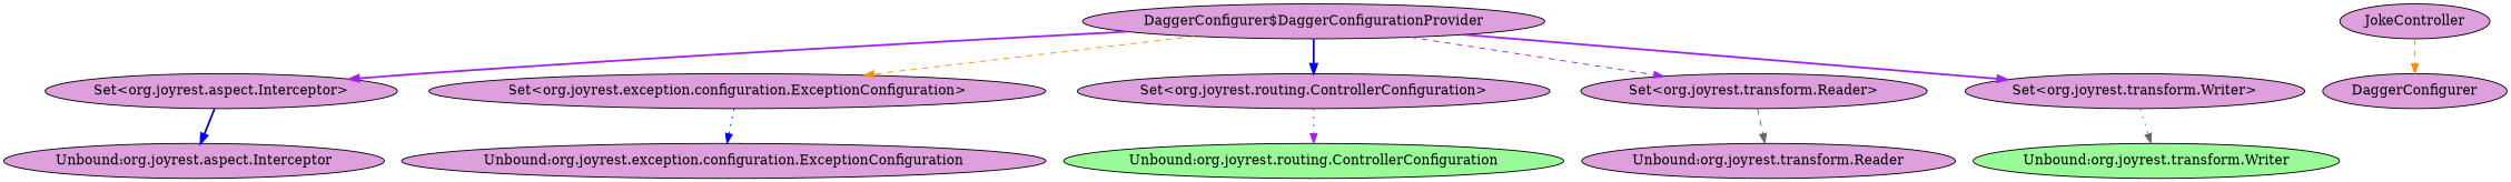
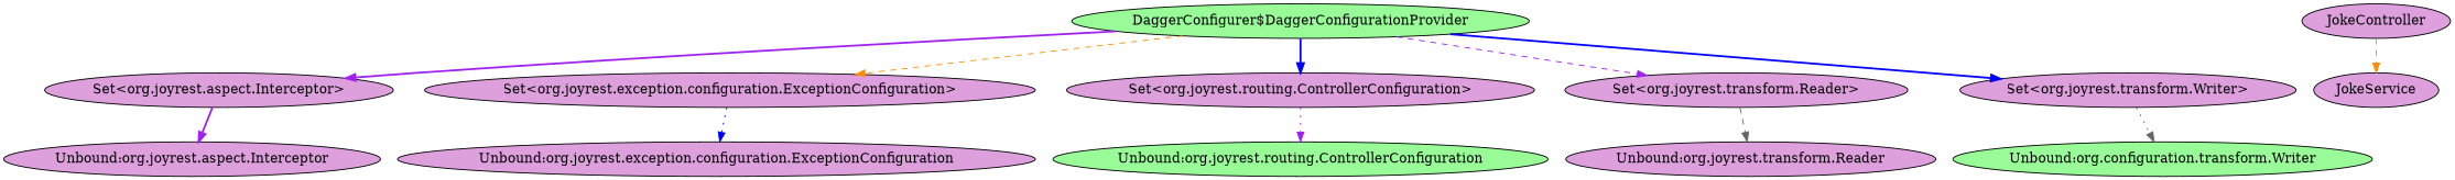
  digraph {
    concentrate=true
    node [fillcolor=plum style=filled]
    edge [color=purple style=bold]
-   n1 [label="DaggerConfigurer$DaggerConfigurationProvider"]
+   n1 [fillcolor=palegreen label="DaggerConfigurer$DaggerConfigurationProvider"]
    n2 [label="Set<org.joyrest.aspect.Interceptor>"]
    n3 [label="Set<org.joyrest.exception.configuration.ExceptionConfiguration>"]
    n4 [label="Set<org.joyrest.routing.ControllerConfiguration>"]
    n5 [label="Set<org.joyrest.transform.Reader>"]
    n6 [label="Set<org.joyrest.transform.Writer>"]
    n7 [label="Unbound:org.joyrest.aspect.Interceptor"]
    n8 [label="Unbound:org.joyrest.exception.configuration.ExceptionConfiguration"]
    n9 [fillcolor=palegreen label="Unbound:org.joyrest.routing.ControllerConfiguration"]
    n10 [label="Unbound:org.joyrest.transform.Reader"]
-   n11 [fillcolor=palegreen label="Unbound:org.joyrest.transform.Writer"]
+   n11 [fillcolor=palegreen label="Unbound:org.configuration.transform.Writer"]
    JokeController
-   JokeService [label=DaggerConfigurer]
+   JokeService
    n1 -> n2
    n1 -> n3 [color=darkorange style=dashed]
    n1 -> n4 [color=blue]
    n1 -> n5 [style=dashed]
-   n1 -> n6
-   n2 -> n7 [color=blue]
+   n1 -> n6 [color=blue]
+   n2 -> n7
    n3 -> n8 [color=blue style=dotted]
    n4 -> n9 [style=dotted]
    n5 -> n10 [color=gray40 style=dashed]
    n6 -> n11 [color=gray40 style=dotted]
    JokeController -> JokeService [color=darkorange style=dashed]
  }
